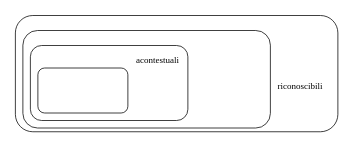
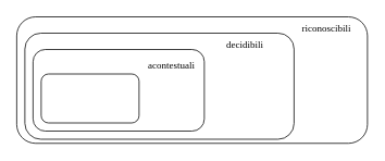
  <mxCell id="0" />
  <mxCell id="1" parent="0" />
  <mxCell id="2" value="" style="rounded=1;whiteSpace=wrap;html=1;fillColor=none;" vertex="1" parent="1"><mxGeometry x="50" y="90" width="120" height="60" as="geometry" /></mxCell>
  <mxCell id="3" value="" style="rounded=1;whiteSpace=wrap;html=1;fillColor=none;" vertex="1" parent="1"><mxGeometry x="40" y="60" width="210" height="100" as="geometry" /></mxCell>
  <mxCell id="4" value="" style="rounded=1;whiteSpace=wrap;html=1;fillColor=none;" vertex="1" parent="1"><mxGeometry x="30" y="40" width="330" height="130" as="geometry" /></mxCell>
  <mxCell id="5" value="" style="rounded=1;whiteSpace=wrap;html=1;fillColor=none;" vertex="1" parent="1"><mxGeometry x="20" y="20" width="430" height="155" as="geometry" /></mxCell>
  <mxCell id="6" value="acontestuali" style="text;html=1;align=center;verticalAlign=middle;whiteSpace=wrap;rounded=0;fontFamily=Times New Roman;" vertex="1" parent="1"><mxGeometry x="180" y="65" width="60" height="30" as="geometry" /></mxCell>
- <mxCell id="8" value="riconoscibili" style="text;html=1;align=center;verticalAlign=middle;whiteSpace=wrap;rounded=0;fontFamily=Times New Roman;" vertex="1" parent="1"><mxGeometry x="370" y="100" width="60" height="30" as="geometry" /></mxCell>
+ <mxCell id="7" value="decidibili" style="text;html=1;align=center;verticalAlign=middle;whiteSpace=wrap;rounded=0;fontFamily=Times New Roman;" vertex="1" parent="1"><mxGeometry x="270" y="40" width="60" height="30" as="geometry" /></mxCell>
+ <mxCell id="8" value="riconoscibili" style="text;html=1;align=center;verticalAlign=middle;whiteSpace=wrap;rounded=0;fontFamily=Times New Roman;" vertex="1" parent="1"><mxGeometry x="370" y="20" width="60" height="30" as="geometry" /></mxCell>
